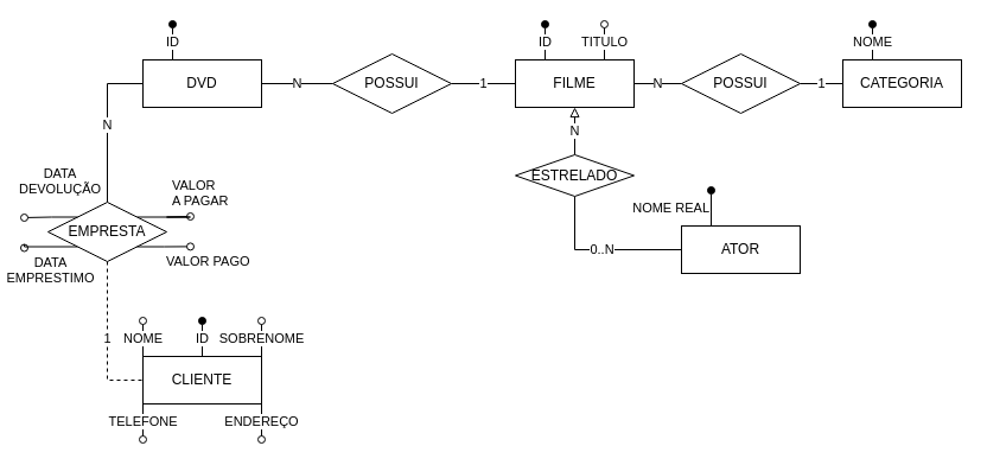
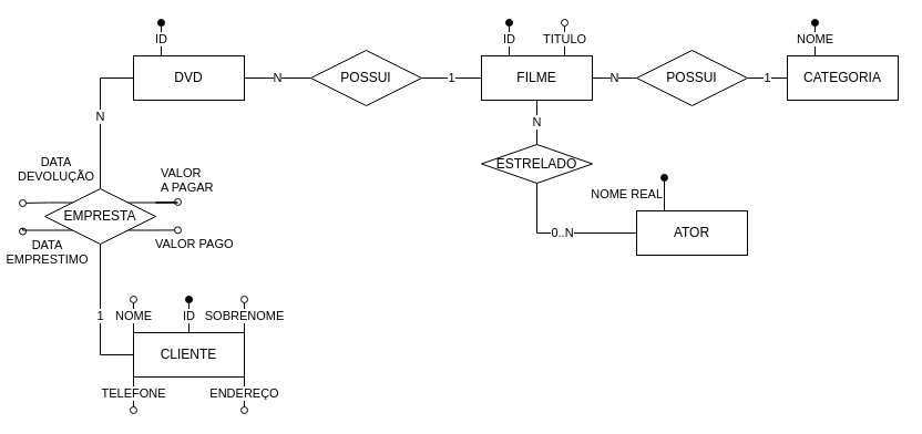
  <mxCell id="0" />
  <mxCell id="1" parent="0" />
  <mxCell id="2" value="" style="group" parent="1" vertex="1" connectable="0"><mxGeometry x="120" y="20" width="100" height="70" as="geometry" /></mxCell>
  <mxCell id="3" value="ID" style="edgeStyle=orthogonalEdgeStyle;rounded=0;orthogonalLoop=1;jettySize=auto;html=1;exitX=0.25;exitY=0;exitDx=0;exitDy=0;endArrow=oval;endFill=1;" parent="2" source="4" edge="1"><mxGeometry relative="1" as="geometry"><mxPoint x="25" as="targetPoint" /></mxGeometry></mxCell>
  <mxCell id="4" value="DVD" style="whiteSpace=wrap;html=1;align=center;" parent="2" vertex="1"><mxGeometry y="30" width="100" height="40" as="geometry" /></mxCell>
  <mxCell id="5" value="" style="group" parent="1" vertex="1" connectable="0"><mxGeometry x="434" y="20" width="100" height="70" as="geometry" /></mxCell>
  <mxCell id="6" value="ID" style="edgeStyle=orthogonalEdgeStyle;rounded=0;orthogonalLoop=1;jettySize=auto;html=1;exitX=0.25;exitY=0;exitDx=0;exitDy=0;endArrow=oval;endFill=1;" parent="5" source="8" edge="1"><mxGeometry relative="1" as="geometry"><mxPoint x="25" as="targetPoint" /></mxGeometry></mxCell>
  <mxCell id="7" value="TITULO" style="edgeStyle=orthogonalEdgeStyle;rounded=0;orthogonalLoop=1;jettySize=auto;html=1;exitX=0.75;exitY=0;exitDx=0;exitDy=0;endArrow=oval;endFill=0;" parent="5" source="8" edge="1"><mxGeometry relative="1" as="geometry"><mxPoint x="75" as="targetPoint" /></mxGeometry></mxCell>
  <mxCell id="8" value="FILME" style="whiteSpace=wrap;html=1;align=center;" parent="5" vertex="1"><mxGeometry y="30" width="100" height="40" as="geometry" /></mxCell>
  <mxCell id="9" value="1" style="edgeStyle=orthogonalEdgeStyle;rounded=0;orthogonalLoop=1;jettySize=auto;html=1;exitX=1;exitY=0.5;exitDx=0;exitDy=0;entryX=0;entryY=0.5;entryDx=0;entryDy=0;endArrow=none;endFill=0;" parent="1" source="11" target="8" edge="1"><mxGeometry relative="1" as="geometry" /></mxCell>
  <mxCell id="10" value="N" style="edgeStyle=orthogonalEdgeStyle;rounded=0;orthogonalLoop=1;jettySize=auto;html=1;exitX=0;exitY=0.5;exitDx=0;exitDy=0;entryX=1;entryY=0.5;entryDx=0;entryDy=0;endArrow=none;endFill=0;" parent="1" source="11" target="4" edge="1"><mxGeometry relative="1" as="geometry" /></mxCell>
  <mxCell id="11" value="POSSUI" style="shape=rhombus;perimeter=rhombusPerimeter;whiteSpace=wrap;html=1;align=center;" parent="1" vertex="1"><mxGeometry x="280" y="45" width="100" height="50" as="geometry" /></mxCell>
  <mxCell id="12" value="" style="group" parent="1" vertex="1" connectable="0"><mxGeometry x="574" y="160" width="100" height="70" as="geometry" /></mxCell>
  <mxCell id="13" value="NOME REAL" style="edgeStyle=orthogonalEdgeStyle;rounded=0;orthogonalLoop=1;jettySize=auto;html=1;exitX=0.25;exitY=0;exitDx=0;exitDy=0;endArrow=oval;endFill=1;labelPosition=left;verticalLabelPosition=middle;align=right;verticalAlign=middle;" parent="12" source="14" edge="1"><mxGeometry relative="1" as="geometry"><mxPoint x="25" as="targetPoint" /></mxGeometry></mxCell>
  <mxCell id="14" value="ATOR" style="whiteSpace=wrap;html=1;align=center;" parent="12" vertex="1"><mxGeometry y="30" width="100" height="40" as="geometry" /></mxCell>
- <mxCell id="15" value="N" style="edgeStyle=orthogonalEdgeStyle;rounded=0;orthogonalLoop=1;jettySize=auto;html=1;exitX=0.5;exitY=0;exitDx=0;exitDy=0;entryX=0.5;entryY=1;entryDx=0;entryDy=0;endArrow=block;endFill=0;" parent="1" source="17" target="8" edge="1"><mxGeometry relative="1" as="geometry" /></mxCell>
+ <mxCell id="15" value="N" style="edgeStyle=orthogonalEdgeStyle;rounded=0;orthogonalLoop=1;jettySize=auto;html=1;exitX=0.5;exitY=0;exitDx=0;exitDy=0;entryX=0.5;entryY=1;entryDx=0;entryDy=0;endArrow=none;endFill=0;" parent="1" source="17" target="8" edge="1"><mxGeometry relative="1" as="geometry" /></mxCell>
  <mxCell id="16" value="0..N" style="edgeStyle=orthogonalEdgeStyle;rounded=0;orthogonalLoop=1;jettySize=auto;html=1;exitX=0.5;exitY=1;exitDx=0;exitDy=0;entryX=0;entryY=0.5;entryDx=0;entryDy=0;endArrow=none;endFill=0;" parent="1" source="17" target="14" edge="1"><mxGeometry relative="1" as="geometry" /></mxCell>
  <mxCell id="17" value="ESTRELADO" style="shape=rhombus;perimeter=rhombusPerimeter;whiteSpace=wrap;html=1;align=center;" parent="1" vertex="1"><mxGeometry x="434" y="130" width="100" height="35" as="geometry" /></mxCell>
  <mxCell id="18" value="" style="group" parent="1" vertex="1" connectable="0"><mxGeometry x="120" y="270" width="100" height="100" as="geometry" /></mxCell>
  <mxCell id="19" value="" style="group" parent="18" vertex="1" connectable="0"><mxGeometry width="100" height="100" as="geometry" /></mxCell>
  <mxCell id="20" value="NOME" style="edgeStyle=orthogonalEdgeStyle;rounded=0;orthogonalLoop=1;jettySize=auto;html=1;exitX=0;exitY=0;exitDx=0;exitDy=0;endArrow=oval;endFill=0;" parent="19" source="24" edge="1"><mxGeometry relative="1" as="geometry"><mxPoint as="targetPoint" /></mxGeometry></mxCell>
  <mxCell id="21" value="SOBRENOME" style="edgeStyle=orthogonalEdgeStyle;rounded=0;orthogonalLoop=1;jettySize=auto;html=1;exitX=1;exitY=0;exitDx=0;exitDy=0;endArrow=oval;endFill=0;" parent="19" source="24" edge="1"><mxGeometry relative="1" as="geometry"><mxPoint x="100" as="targetPoint" /></mxGeometry></mxCell>
  <mxCell id="22" value="TELEFONE" style="edgeStyle=orthogonalEdgeStyle;rounded=0;orthogonalLoop=1;jettySize=auto;html=1;exitX=0;exitY=1;exitDx=0;exitDy=0;endArrow=oval;endFill=0;" parent="19" source="24" edge="1"><mxGeometry relative="1" as="geometry"><mxPoint y="100" as="targetPoint" /></mxGeometry></mxCell>
  <mxCell id="23" value="ENDEREÇO" style="edgeStyle=orthogonalEdgeStyle;rounded=0;orthogonalLoop=1;jettySize=auto;html=1;exitX=1;exitY=1;exitDx=0;exitDy=0;endArrow=oval;endFill=0;" parent="19" source="24" edge="1"><mxGeometry relative="1" as="geometry"><mxPoint x="100" y="100" as="targetPoint" /></mxGeometry></mxCell>
  <mxCell id="24" value="CLIENTE" style="whiteSpace=wrap;html=1;align=center;" parent="19" vertex="1"><mxGeometry y="30" width="100" height="40" as="geometry" /></mxCell>
  <mxCell id="25" value="ID" style="edgeStyle=orthogonalEdgeStyle;rounded=0;orthogonalLoop=1;jettySize=auto;html=1;exitX=0.5;exitY=0;exitDx=0;exitDy=0;endArrow=oval;endFill=1;" parent="18" source="24" edge="1"><mxGeometry relative="1" as="geometry"><mxPoint x="50" as="targetPoint" /></mxGeometry></mxCell>
- <mxCell id="26" value="1" style="edgeStyle=orthogonalEdgeStyle;rounded=0;orthogonalLoop=1;jettySize=auto;html=1;exitX=0.5;exitY=1;exitDx=0;exitDy=0;entryX=0;entryY=0.5;entryDx=0;entryDy=0;endArrow=none;endFill=0;dashed=1;" parent="1" source="38" target="24" edge="1"><mxGeometry relative="1" as="geometry" /></mxCell>
+ <mxCell id="26" value="1" style="edgeStyle=orthogonalEdgeStyle;rounded=0;orthogonalLoop=1;jettySize=auto;html=1;exitX=0.5;exitY=1;exitDx=0;exitDy=0;entryX=0;entryY=0.5;entryDx=0;entryDy=0;endArrow=none;endFill=0;" parent="1" source="38" target="24" edge="1"><mxGeometry relative="1" as="geometry" /></mxCell>
  <mxCell id="27" value="N" style="edgeStyle=orthogonalEdgeStyle;rounded=0;orthogonalLoop=1;jettySize=auto;html=1;exitX=0.5;exitY=0;exitDx=0;exitDy=0;entryX=0;entryY=0.5;entryDx=0;entryDy=0;endArrow=none;endFill=0;" parent="1" source="38" target="4" edge="1"><mxGeometry relative="1" as="geometry" /></mxCell>
  <mxCell id="28" value="1" style="edgeStyle=orthogonalEdgeStyle;rounded=0;orthogonalLoop=1;jettySize=auto;html=1;exitX=1;exitY=0.5;exitDx=0;exitDy=0;endArrow=none;endFill=0;align=center;" parent="1" source="30" target="33" edge="1"><mxGeometry relative="1" as="geometry" /></mxCell>
  <mxCell id="29" value="N" style="edgeStyle=orthogonalEdgeStyle;rounded=0;orthogonalLoop=1;jettySize=auto;html=1;exitX=0;exitY=0.5;exitDx=0;exitDy=0;entryX=1;entryY=0.5;entryDx=0;entryDy=0;endArrow=none;endFill=0;align=center;" parent="1" source="30" target="8" edge="1"><mxGeometry relative="1" as="geometry" /></mxCell>
  <mxCell id="30" value="POSSUI" style="shape=rhombus;perimeter=rhombusPerimeter;whiteSpace=wrap;html=1;align=center;" parent="1" vertex="1"><mxGeometry x="574" y="45" width="100" height="50" as="geometry" /></mxCell>
  <mxCell id="31" value="" style="group" parent="1" vertex="1" connectable="0"><mxGeometry x="710" y="20" width="100" height="70" as="geometry" /></mxCell>
  <mxCell id="32" value="NOME" style="edgeStyle=orthogonalEdgeStyle;rounded=0;orthogonalLoop=1;jettySize=auto;html=1;exitX=0.25;exitY=0;exitDx=0;exitDy=0;endArrow=oval;endFill=1;align=center;" parent="31" source="33" edge="1"><mxGeometry relative="1" as="geometry"><mxPoint x="25" as="targetPoint" /></mxGeometry></mxCell>
  <mxCell id="33" value="CATEGORIA" style="whiteSpace=wrap;html=1;align=center;container=1;" parent="31" vertex="1"><mxGeometry y="30" width="100" height="40" as="geometry" /></mxCell>
  <mxCell id="34" value="" style="group" vertex="1" connectable="0" parent="1"><mxGeometry x="20" y="170" width="150" height="50" as="geometry" /></mxCell>
  <mxCell id="35" value="" style="group" parent="34" vertex="1" connectable="0"><mxGeometry width="150" height="50" as="geometry" /></mxCell>
  <mxCell id="36" value="DATA&lt;br&gt;EMPRESTIMO" style="edgeStyle=orthogonalEdgeStyle;rounded=0;orthogonalLoop=1;jettySize=auto;html=1;exitX=0;exitY=1;exitDx=0;exitDy=0;endArrow=oval;endFill=0;labelPosition=left;verticalLabelPosition=bottom;align=center;verticalAlign=top;" parent="35" source="38" edge="1"><mxGeometry relative="1" as="geometry"><mxPoint y="38" as="targetPoint" /></mxGeometry></mxCell>
  <mxCell id="37" value="VALOR &lt;br&gt;A PAGAR" style="edgeStyle=orthogonalEdgeStyle;rounded=0;orthogonalLoop=1;jettySize=auto;html=1;exitX=1;exitY=0;exitDx=0;exitDy=0;endArrow=oval;endFill=0;labelPosition=right;verticalLabelPosition=top;align=left;verticalAlign=bottom;" parent="35" source="38" edge="1"><mxGeometry x="-0.333" y="5" relative="1" as="geometry"><mxPoint x="140" y="12" as="targetPoint" /><mxPoint as="offset" /></mxGeometry></mxCell>
  <mxCell id="38" value="EMPRESTA" style="shape=rhombus;perimeter=rhombusPerimeter;whiteSpace=wrap;html=1;align=center;" parent="35" vertex="1"><mxGeometry x="20" width="100" height="50" as="geometry" /></mxCell>
  <mxCell id="39" value="DATA &lt;br&gt;DEVOLUÇÃO" style="edgeStyle=elbowEdgeStyle;rounded=0;orthogonalLoop=1;jettySize=auto;html=1;exitX=0;exitY=0;exitDx=0;exitDy=0;align=center;endArrow=oval;endFill=0;labelPosition=left;verticalLabelPosition=top;verticalAlign=bottom;" edge="1" parent="34" source="38"><mxGeometry x="-0.002" y="-7" relative="1" as="geometry"><mxPoint y="13" as="targetPoint" /><mxPoint x="7" y="-8" as="offset" /></mxGeometry></mxCell>
  <mxCell id="40" value="VALOR PAGO" style="edgeStyle=elbowEdgeStyle;rounded=0;orthogonalLoop=1;jettySize=auto;html=1;exitX=1;exitY=1;exitDx=0;exitDy=0;endArrow=oval;endFill=0;align=left;labelPosition=right;verticalLabelPosition=bottom;verticalAlign=top;" edge="1" parent="34" source="38"><mxGeometry relative="1" as="geometry"><mxPoint x="140" y="37.379" as="targetPoint" /></mxGeometry></mxCell>
